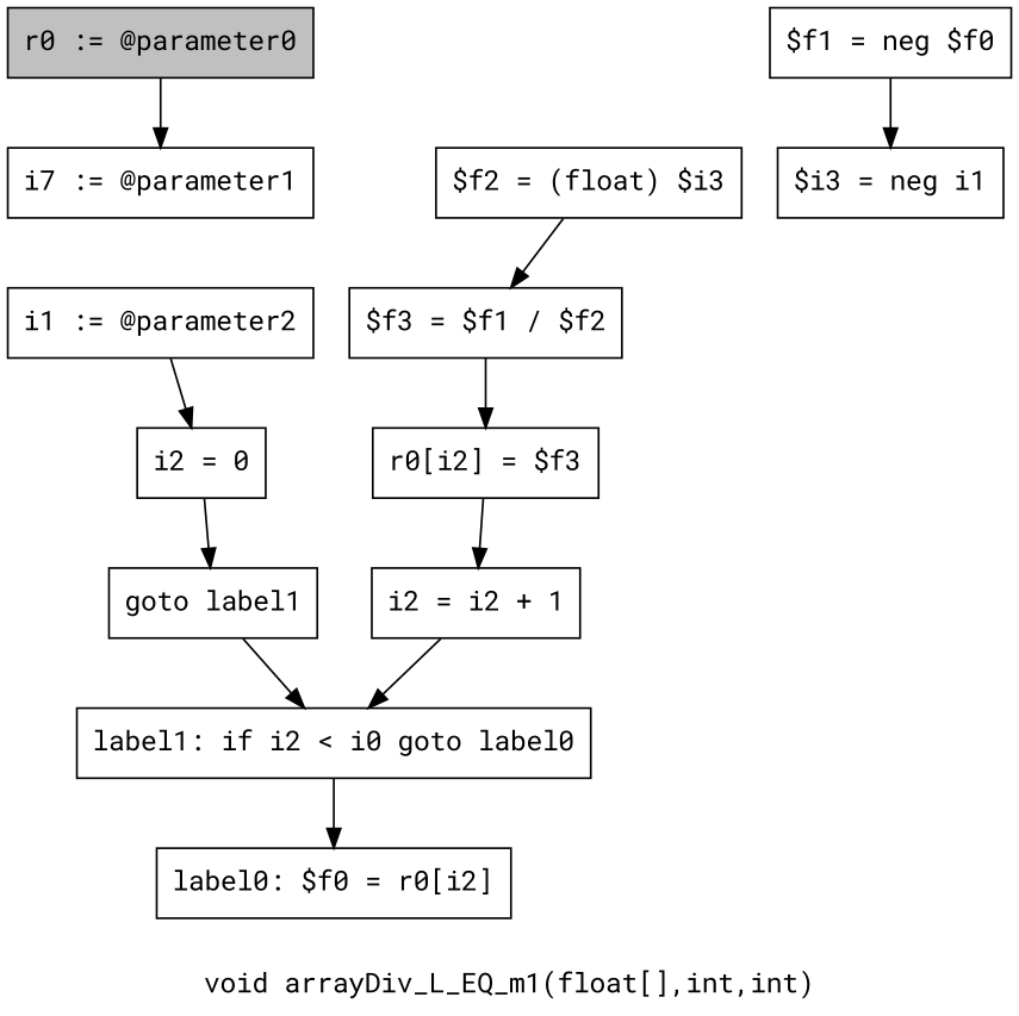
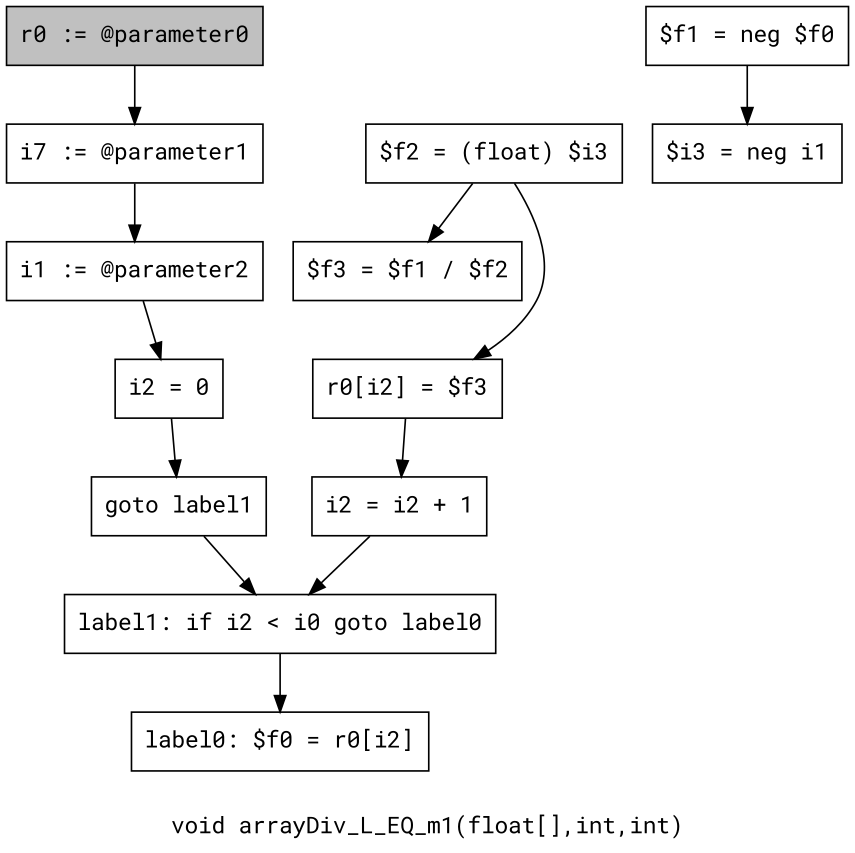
  digraph {
    fontname="Roboto Mono"
    label="void arrayDiv_L_EQ_m1(float[],int,int)"
    node [fontname="Roboto Mono" shape=box]
    edge [fontname="Roboto Mono"]
    n1 [fillcolor=gray label="r0 := @parameter0" style=filled]
    n2 [label="i7 := @parameter1"]
    n3 [label="i1 := @parameter2"]
    n4 [label="i2 = 0"]
    n5 [label="goto label1"]
    n6 [label="label1: if i2 < i0 goto label0"]
    n7 [label="label0: $f0 = r0[i2]"]
    n8 [label="$f1 = neg $f0"]
    n9 [label="$i3 = neg i1"]
    n10 [label="$f2 = (float) $i3"]
    n11 [label="$f3 = $f1 / $f2"]
    n12 [label="r0[i2] = $f3"]
    n13 [label="i2 = i2 + 1"]
    n1 -> n2
+   n2 -> n3
    n3 -> n4
    n4 -> n5
    n5 -> n6
    n6 -> n7
    n8 -> n9
    n10 -> n11
-   n11 -> n12
+   n10 -> n12
    n12 -> n13
    n13 -> n6
  }
